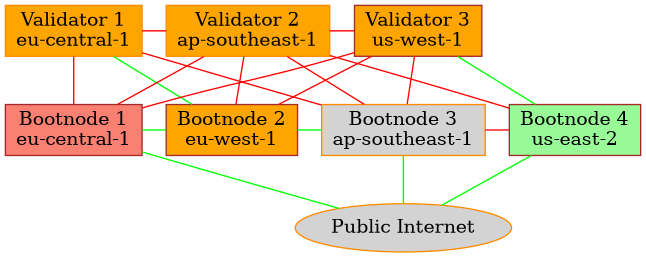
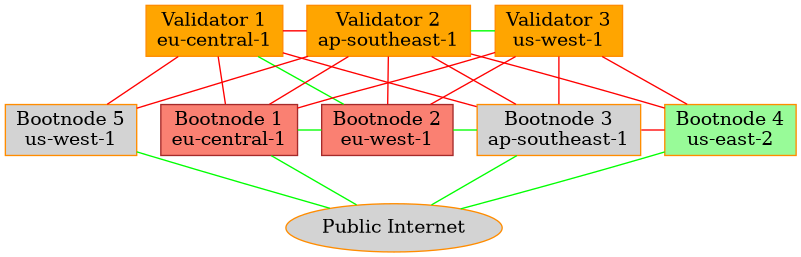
  graph {
    node [color=darkorange fillcolor=orange shape=box style=filled]
    edge [color=red]
    n1 [label="Validator 1\neu-central-1"]
    n2 [label="Validator 2\nap-southeast-1"]
-   n3 [color=brown label="Validator 3\nus-west-1"]
+   n3 [label="Validator 3\nus-west-1"]
    n4 [color=brown fillcolor=salmon label="Bootnode 1\neu-central-1"]
-   n5 [color=brown label="Bootnode 2\neu-west-1"]
+   n5 [color=brown fillcolor=salmon label="Bootnode 2\neu-west-1"]
    n6 [fillcolor=lightgrey label="Bootnode 3\nap-southeast-1"]
-   n7 [color=brown fillcolor=palegreen label="Bootnode 4\nus-east-2"]
+   n7 [fillcolor=palegreen label="Bootnode 4\nus-east-2"]
+   n8 [fillcolor=lightgrey label="Bootnode 5\nus-west-1"]
    n9 [fillcolor=lightgrey label="Public Internet" shape=""]
    subgraph sub_1 {
      rank=same
      n1
      n2
      n3
    }
    subgraph sub_2 {
      rank=same
      n4
      n5
      n6
      n7
+     n8
    }
    n1 -- n2
    n1 -- n4
    n1 -- n5 [color=green]
    n1 -- n6
-   n2 -- n3
+   n1 -- n8
+   n2 -- n3 [color=green]
    n2 -- n4
    n2 -- n5
    n2 -- n6
    n2 -- n7
+   n2 -- n8
    n3 -- n4
    n3 -- n5
    n3 -- n6
-   n3 -- n7 [color=green]
+   n3 -- n7
    n4 -- n5 [color=green]
    n4 -- n9 [color=green]
    n5 -- n6 [color=green]
    n6 -- n7
    n6 -- n9 [color=green]
    n7 -- n9 [color=green]
+   n8 -- n9 [color=green]
  }
